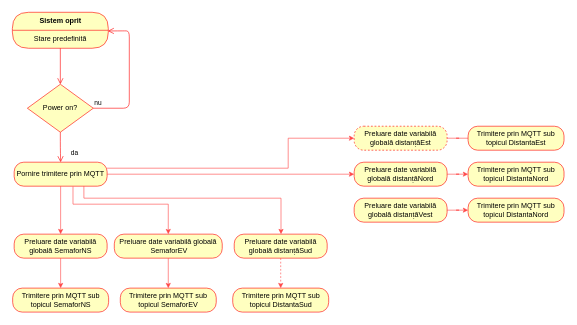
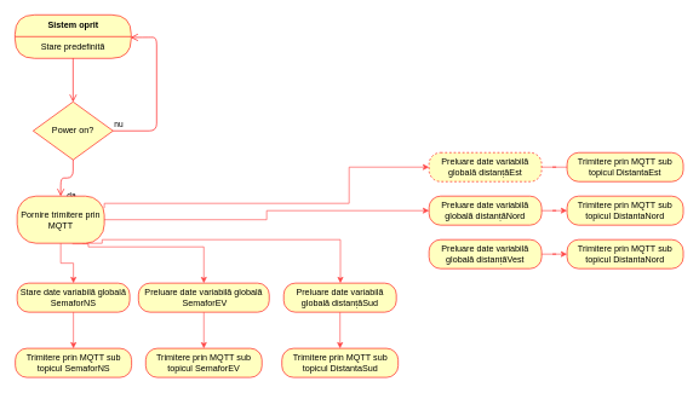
  <mxCell id="0" />
  <mxCell id="1" parent="0" />
  <mxCell id="2" value="Power on?" style="rhombus;whiteSpace=wrap;html=1;fillColor=#ffffc0;strokeColor=#ff0000;" vertex="1" parent="1"><mxGeometry x="45" y="140" width="110" height="80" as="geometry" /></mxCell>
  <mxCell id="3" value="nu" style="edgeStyle=orthogonalEdgeStyle;html=1;align=left;verticalAlign=bottom;endArrow=open;endSize=8;strokeColor=#ff0000;entryX=0.995;entryY=0.038;entryDx=0;entryDy=0;entryPerimeter=0;" edge="1" parent="1" source="2" target="6"><mxGeometry x="-1" relative="1" as="geometry"><mxPoint x="285" y="80" as="targetPoint" /><Array as="points"><mxPoint x="215" y="180" /><mxPoint x="215" y="51" /><mxPoint x="205" y="51" /></Array></mxGeometry></mxCell>
  <mxCell id="4" value="da" style="edgeStyle=orthogonalEdgeStyle;html=1;align=left;verticalAlign=top;endArrow=open;endSize=8;strokeColor=#ff0000;entryX=0.5;entryY=0;entryDx=0;entryDy=0;" edge="1" parent="1" source="2" target="13"><mxGeometry x="0.024" y="16" relative="1" as="geometry"><mxPoint x="100" y="250" as="targetPoint" /><mxPoint x="-1" y="-5" as="offset" /></mxGeometry></mxCell>
  <mxCell id="5" value="Sistem oprit" style="swimlane;html=1;fontStyle=1;align=center;verticalAlign=middle;childLayout=stackLayout;horizontal=1;startSize=30;horizontalStack=0;resizeParent=0;resizeLast=1;container=0;fontColor=#000000;collapsible=0;rounded=1;arcSize=30;strokeColor=#ff0000;fillColor=#ffffc0;swimlaneFillColor=#ffffc0;" vertex="1" parent="1"><mxGeometry x="20" y="20" width="160" height="60" as="geometry" /></mxCell>
  <mxCell id="6" value="Stare predefinită" style="text;html=1;strokeColor=none;fillColor=none;align=center;verticalAlign=middle;spacingLeft=4;spacingRight=4;whiteSpace=wrap;overflow=hidden;rotatable=0;fontColor=#000000;" vertex="1" parent="5"><mxGeometry y="30" width="160" height="30" as="geometry" /></mxCell>
  <mxCell id="7" value="" style="edgeStyle=orthogonalEdgeStyle;html=1;verticalAlign=bottom;endArrow=open;endSize=8;strokeColor=#ff0000;fontSize=14;entryX=0.5;entryY=0;entryDx=0;entryDy=0;" edge="1" parent="1" source="5" target="2"><mxGeometry relative="1" as="geometry"><mxPoint x="100" y="120" as="targetPoint" /></mxGeometry></mxCell>
  <mxCell id="8" value="" style="edgeStyle=orthogonalEdgeStyle;rounded=0;orthogonalLoop=1;jettySize=auto;html=1;strokeColor=#FF4545;" edge="1" parent="1" source="13" target="15"><mxGeometry relative="1" as="geometry" /></mxCell>
  <mxCell id="9" style="edgeStyle=orthogonalEdgeStyle;rounded=0;orthogonalLoop=1;jettySize=auto;html=1;strokeColor=#FF4545;exitX=0.633;exitY=1.013;exitDx=0;exitDy=0;exitPerimeter=0;" edge="1" parent="1" source="13" target="17"><mxGeometry relative="1" as="geometry"><Array as="points"><mxPoint x="121" y="340" /><mxPoint x="280" y="340" /></Array></mxGeometry></mxCell>
  <mxCell id="10" style="edgeStyle=orthogonalEdgeStyle;rounded=0;orthogonalLoop=1;jettySize=auto;html=1;exitX=0.75;exitY=1;exitDx=0;exitDy=0;strokeColor=#FF4545;" edge="1" parent="1" source="13" target="19"><mxGeometry relative="1" as="geometry"><Array as="points"><mxPoint x="140" y="330" /><mxPoint x="468" y="330" /></Array></mxGeometry></mxCell>
  <mxCell id="11" style="edgeStyle=orthogonalEdgeStyle;rounded=0;orthogonalLoop=1;jettySize=auto;html=1;exitX=1;exitY=0.5;exitDx=0;exitDy=0;entryX=0;entryY=0.5;entryDx=0;entryDy=0;strokeColor=#FF4545;" edge="1" parent="1" source="13" target="23"><mxGeometry relative="1" as="geometry" /></mxCell>
  <mxCell id="12" style="edgeStyle=orthogonalEdgeStyle;rounded=0;orthogonalLoop=1;jettySize=auto;html=1;exitX=1;exitY=0.25;exitDx=0;exitDy=0;entryX=0;entryY=0.5;entryDx=0;entryDy=0;strokeColor=#FF4545;" edge="1" parent="1" source="13" target="21"><mxGeometry relative="1" as="geometry"><Array as="points"><mxPoint x="480" y="280" /><mxPoint x="480" y="230" /></Array></mxGeometry></mxCell>
- <mxCell id="13" value="Pornire trimitere prin MQTT" style="rounded=1;whiteSpace=wrap;html=1;arcSize=40;fontColor=#000000;fillColor=#ffffc0;strokeColor=#ff0000;" vertex="1" parent="1"><mxGeometry x="23" y="270" width="155" height="40" as="geometry" /></mxCell>
+ <mxCell id="13" value="Pornire trimitere prin MQTT" style="rounded=1;whiteSpace=wrap;html=1;arcSize=40;fontColor=#000000;fillColor=#ffffc0;strokeColor=#ff0000;" vertex="1" parent="1"><mxGeometry x="23" y="270" width="120" height="65" as="geometry" /></mxCell>
  <mxCell id="14" value="" style="edgeStyle=orthogonalEdgeStyle;rounded=0;orthogonalLoop=1;jettySize=auto;html=1;strokeColor=#FF4545;" edge="1" parent="1" source="15" target="26"><mxGeometry relative="1" as="geometry" /></mxCell>
- <mxCell id="15" value="Preluare date variabilă globală SemaforNS" style="rounded=1;whiteSpace=wrap;html=1;arcSize=40;fontColor=#000000;fillColor=#ffffc0;strokeColor=#ff0000;" vertex="1" parent="1"><mxGeometry x="23" y="390" width="155" height="40" as="geometry" /></mxCell>
+ <mxCell id="15" value="Stare date variabilă globală SemaforNS" style="rounded=1;whiteSpace=wrap;html=1;arcSize=40;fontColor=#000000;fillColor=#ffffc0;strokeColor=#ff0000;" vertex="1" parent="1"><mxGeometry x="23" y="390" width="155" height="40" as="geometry" /></mxCell>
  <mxCell id="16" value="" style="edgeStyle=orthogonalEdgeStyle;rounded=0;orthogonalLoop=1;jettySize=auto;html=1;strokeColor=#FF4545;" edge="1" parent="1" source="17" target="27"><mxGeometry relative="1" as="geometry" /></mxCell>
  <mxCell id="17" value="Preluare date variabilă globală&lt;br&gt;&amp;nbsp;SemaforEV" style="rounded=1;whiteSpace=wrap;html=1;arcSize=40;fontColor=#000000;fillColor=#ffffc0;strokeColor=#ff0000;" vertex="1" parent="1"><mxGeometry x="190" y="390" width="180" height="40" as="geometry" /></mxCell>
- <mxCell id="18" value="" style="edgeStyle=orthogonalEdgeStyle;rounded=0;orthogonalLoop=1;jettySize=auto;html=1;strokeColor=#FF4545;dashed=1;" edge="1" parent="1" source="19" target="28"><mxGeometry relative="1" as="geometry" /></mxCell>
+ <mxCell id="18" value="" style="edgeStyle=orthogonalEdgeStyle;rounded=0;orthogonalLoop=1;jettySize=auto;html=1;strokeColor=#FF4545;" edge="1" parent="1" source="19" target="28"><mxGeometry relative="1" as="geometry" /></mxCell>
  <mxCell id="19" value="Preluare date variabilă globală distanțăSud" style="rounded=1;whiteSpace=wrap;html=1;arcSize=40;fontColor=#000000;fillColor=#ffffc0;strokeColor=#ff0000;" vertex="1" parent="1"><mxGeometry x="390" y="390" width="155" height="40" as="geometry" /></mxCell>
  <mxCell id="20" value="" style="edgeStyle=orthogonalEdgeStyle;rounded=0;orthogonalLoop=1;jettySize=auto;html=1;strokeColor=#FF4545;endArrow=none;" edge="1" parent="1" source="21" target="29"><mxGeometry relative="1" as="geometry" /></mxCell>
  <mxCell id="21" value="Preluare date variabilă globală distanțăEst" style="rounded=1;whiteSpace=wrap;html=1;arcSize=40;fontColor=#000000;fillColor=#ffffc0;strokeColor=#ff0000;dashed=1;" vertex="1" parent="1"><mxGeometry x="590" y="210" width="155" height="40" as="geometry" /></mxCell>
  <mxCell id="22" value="" style="edgeStyle=orthogonalEdgeStyle;rounded=0;orthogonalLoop=1;jettySize=auto;html=1;strokeColor=#FF4545;" edge="1" parent="1" source="23" target="30"><mxGeometry relative="1" as="geometry" /></mxCell>
  <mxCell id="23" value="Preluare date variabilă globală distanțăNord" style="rounded=1;whiteSpace=wrap;html=1;arcSize=40;fontColor=#000000;fillColor=#ffffc0;strokeColor=#ff0000;" vertex="1" parent="1"><mxGeometry x="590" y="270" width="155" height="40" as="geometry" /></mxCell>
  <mxCell id="24" value="" style="edgeStyle=orthogonalEdgeStyle;rounded=0;orthogonalLoop=1;jettySize=auto;html=1;strokeColor=#FF4545;" edge="1" parent="1" source="25" target="31"><mxGeometry relative="1" as="geometry" /></mxCell>
  <mxCell id="25" value="Preluare date variabilă globală distanțăVest" style="rounded=1;whiteSpace=wrap;html=1;arcSize=40;fontColor=#000000;fillColor=#ffffc0;strokeColor=#ff0000;" vertex="1" parent="1"><mxGeometry x="590" y="330" width="155" height="40" as="geometry" /></mxCell>
  <mxCell id="26" value="Trimitere prin MQTT sub topicul SemaforNS" style="rounded=1;whiteSpace=wrap;html=1;arcSize=40;fontColor=#000000;fillColor=#ffffc0;strokeColor=#ff0000;" vertex="1" parent="1"><mxGeometry x="20.5" y="480" width="160" height="40" as="geometry" /></mxCell>
  <mxCell id="27" value="Trimitere prin MQTT sub topicul SemaforEV" style="rounded=1;whiteSpace=wrap;html=1;arcSize=40;fontColor=#000000;fillColor=#ffffc0;strokeColor=#ff0000;" vertex="1" parent="1"><mxGeometry x="200" y="480" width="160" height="40" as="geometry" /></mxCell>
  <mxCell id="28" value="Trimitere prin MQTT sub topicul DistantaSud" style="rounded=1;whiteSpace=wrap;html=1;arcSize=40;fontColor=#000000;fillColor=#ffffc0;strokeColor=#ff0000;" vertex="1" parent="1"><mxGeometry x="387.5" y="480" width="160" height="40" as="geometry" /></mxCell>
  <mxCell id="29" value="Trimitere prin MQTT sub topicul DistantaEst" style="rounded=1;whiteSpace=wrap;html=1;arcSize=40;fontColor=#000000;fillColor=#ffffc0;strokeColor=#ff0000;" vertex="1" parent="1"><mxGeometry x="780" y="210" width="160" height="40" as="geometry" /></mxCell>
  <mxCell id="30" value="Trimitere prin MQTT sub topicul DistantaNord" style="rounded=1;whiteSpace=wrap;html=1;arcSize=40;fontColor=#000000;fillColor=#ffffc0;strokeColor=#ff0000;" vertex="1" parent="1"><mxGeometry x="780" y="270" width="160" height="40" as="geometry" /></mxCell>
  <mxCell id="31" value="Trimitere prin MQTT sub topicul DistantaNord" style="rounded=1;whiteSpace=wrap;html=1;arcSize=40;fontColor=#000000;fillColor=#ffffc0;strokeColor=#ff0000;" vertex="1" parent="1"><mxGeometry x="780" y="330" width="160" height="40" as="geometry" /></mxCell>
